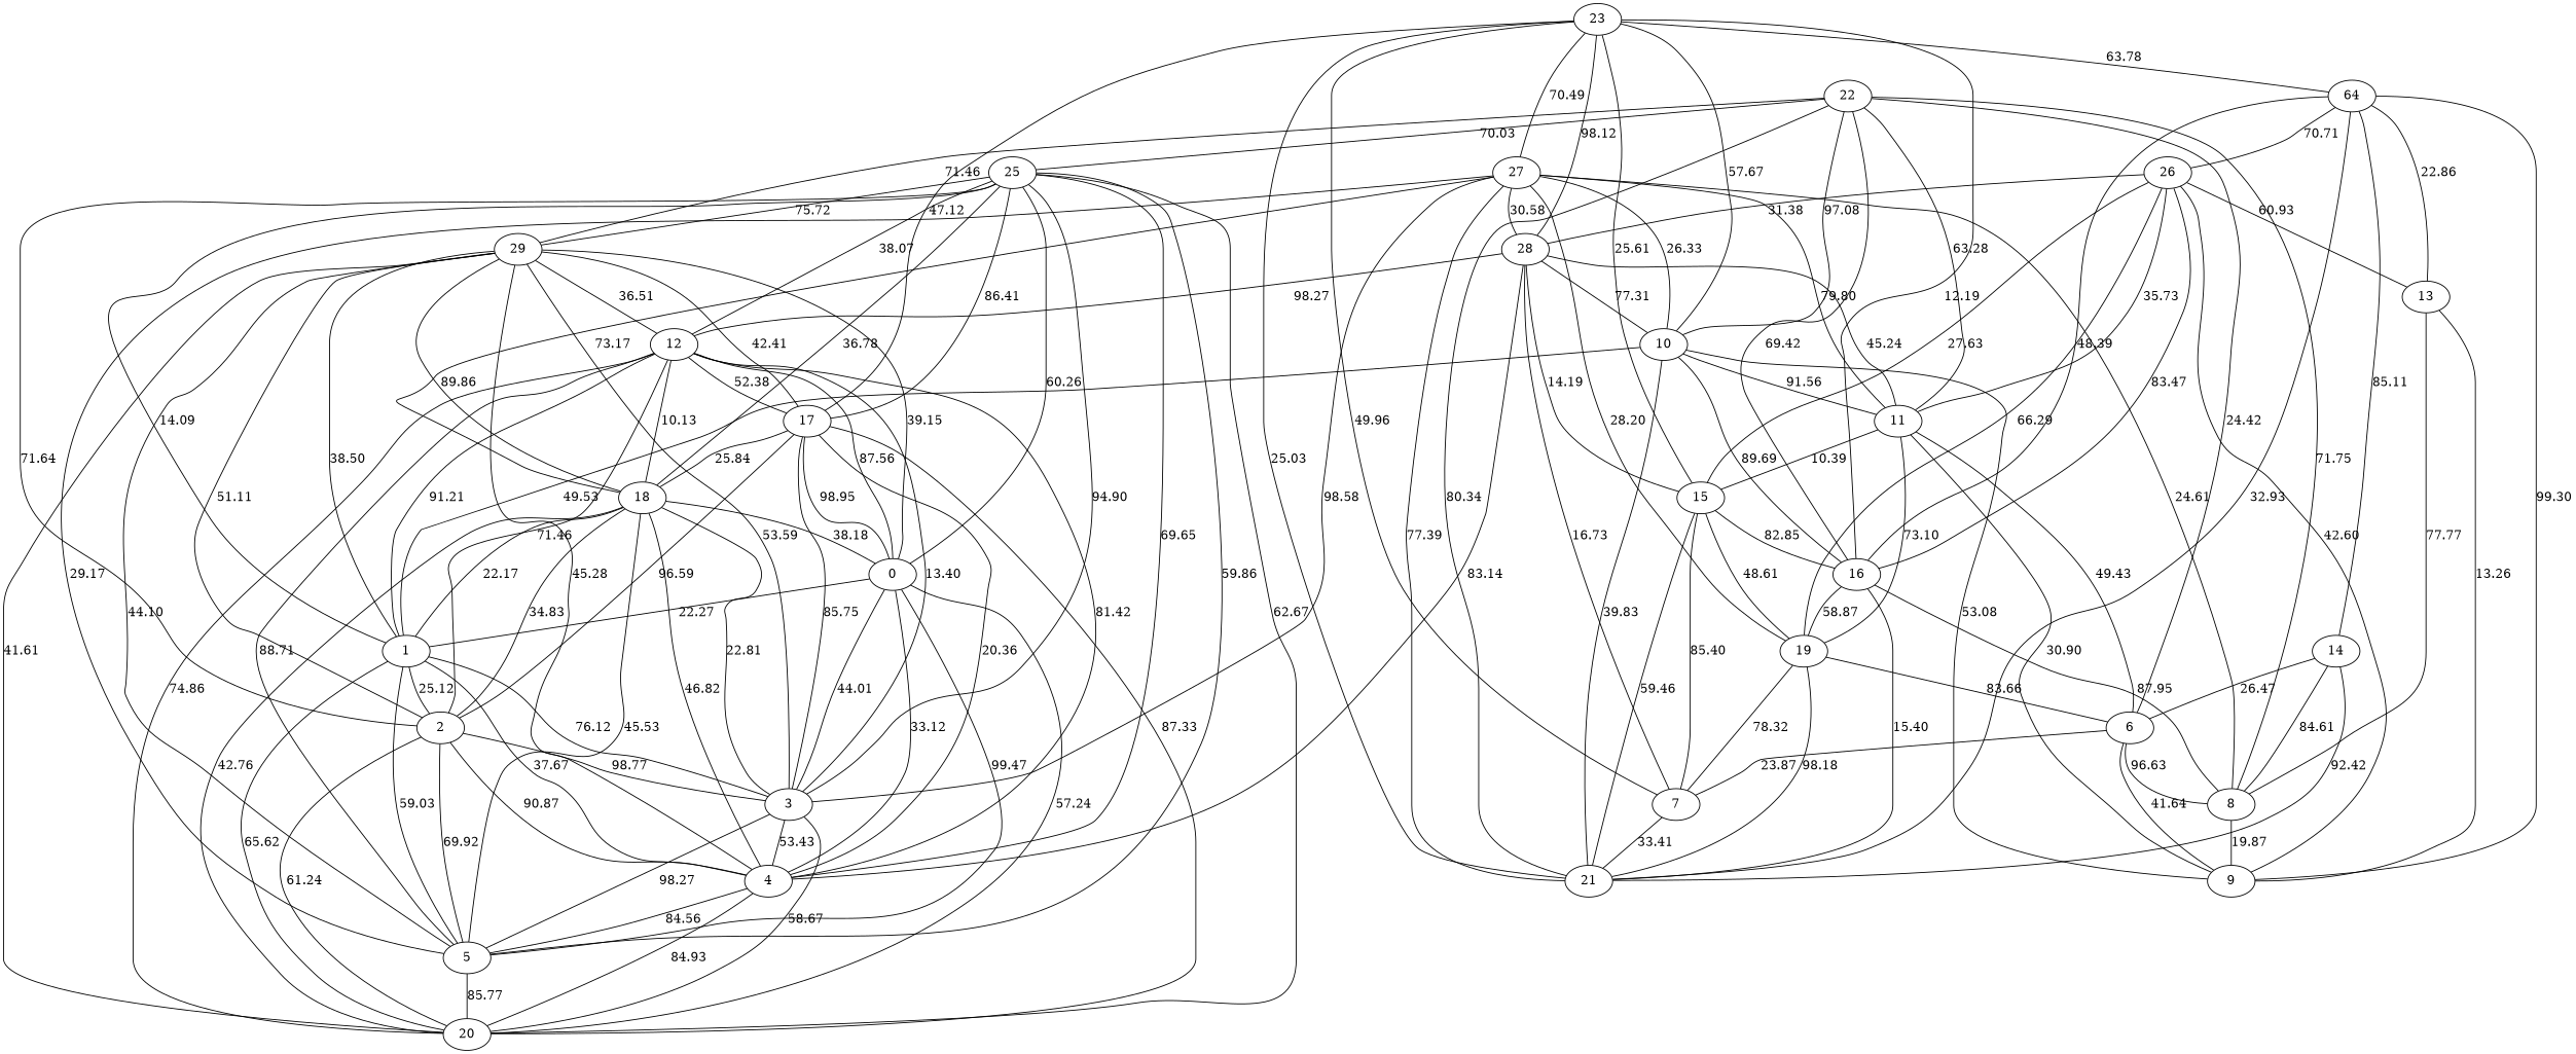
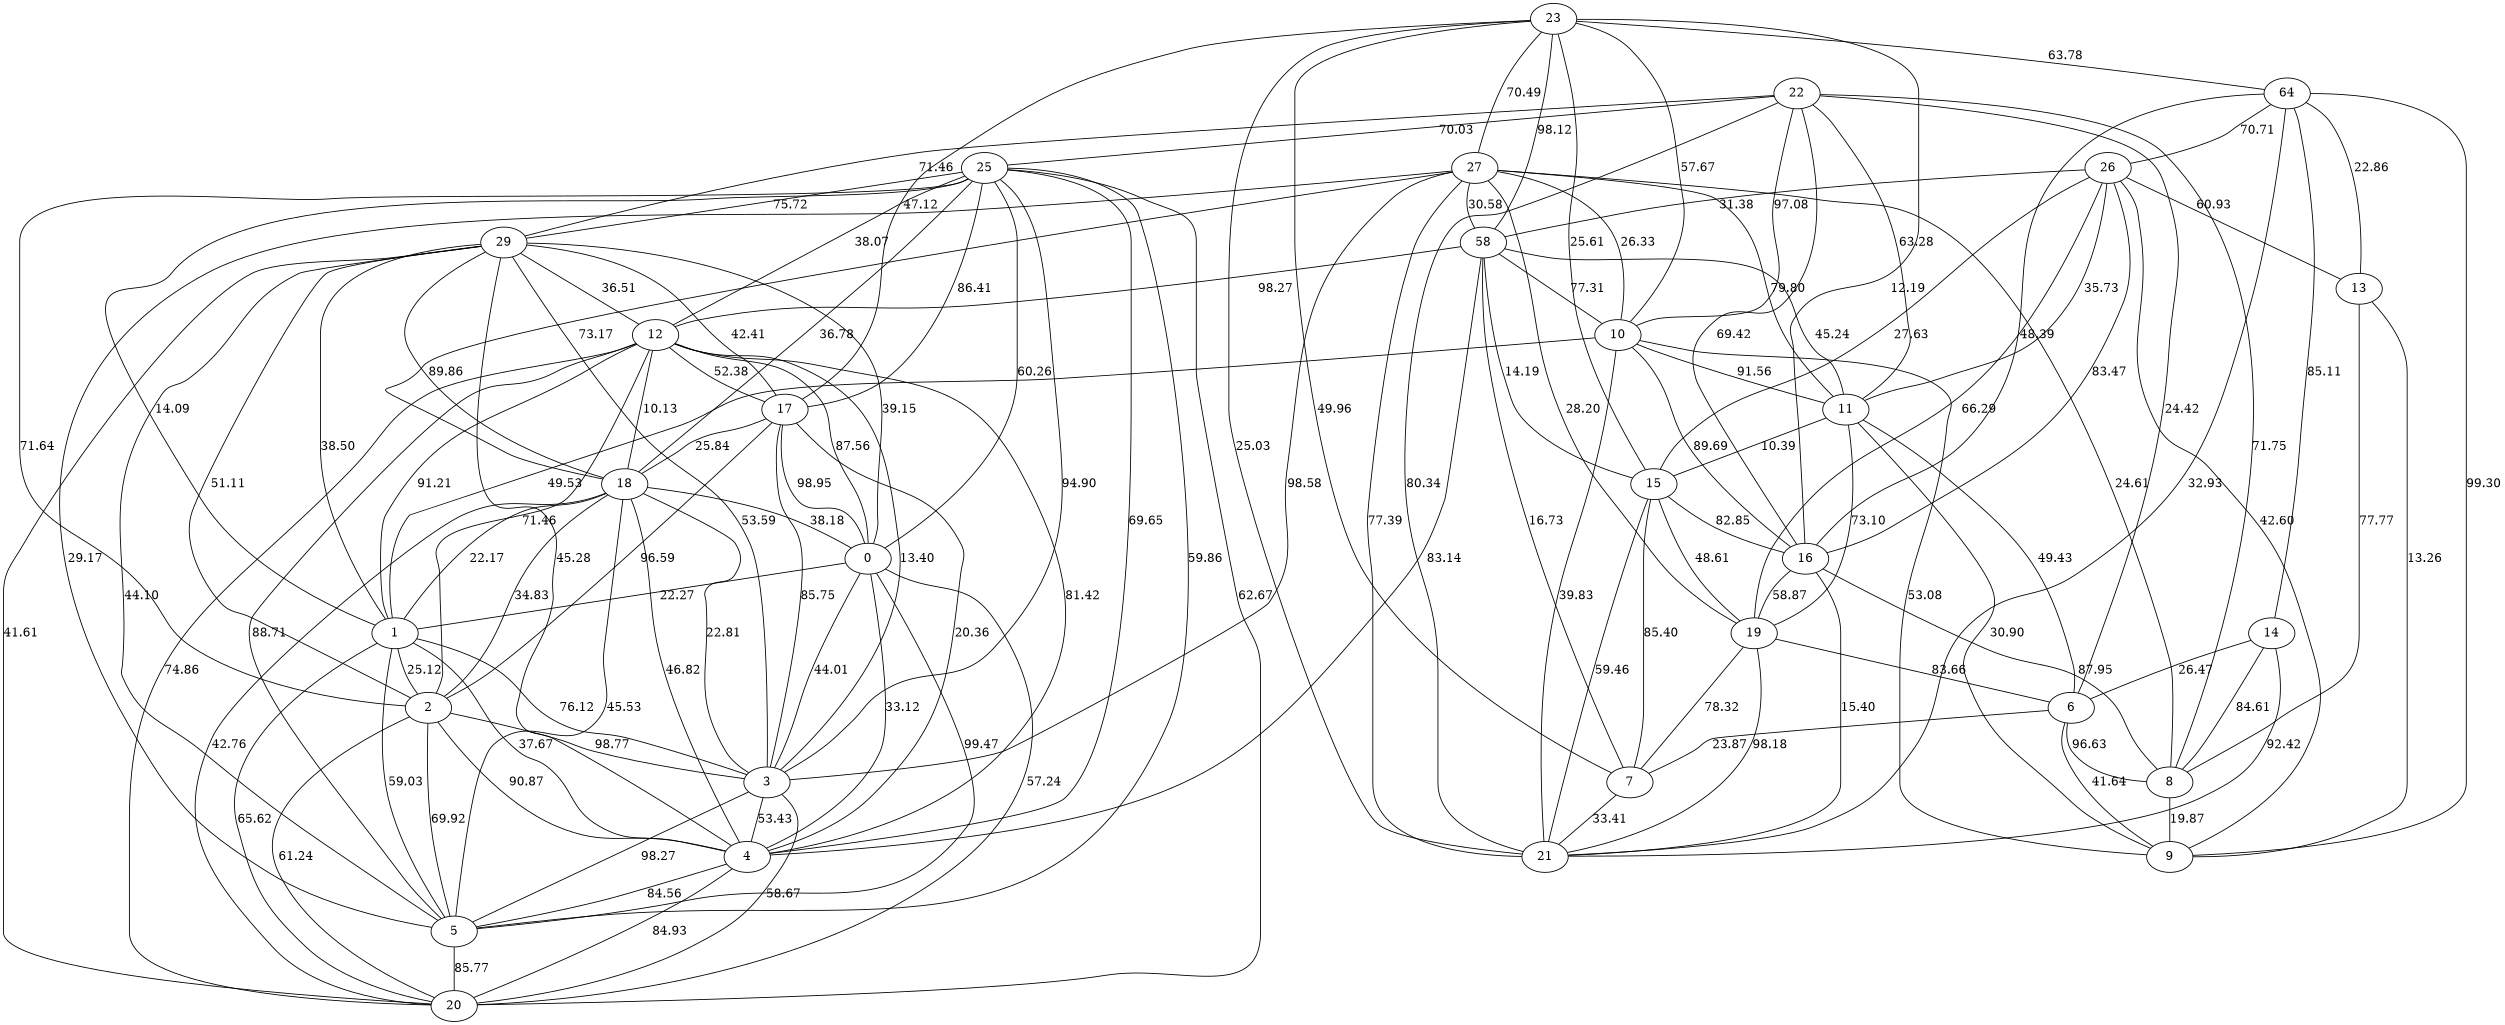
  graph {
    22
    29
    25
    11
    10
    16
    21
    8
    6
    17
    2
    1
    0
    12
    3
    20
    4
    18
    5
    15
    9
    19
    7
    23
    27
-   28
+   28 [label=58]
    n27 [label=64]
    26
    14
    13
    22 -- 29 [label=71.46]
    22 -- 25 [label=70.03]
    22 -- 11 [label=63.28]
    22 -- 10 [label=97.08]
    22 -- 16 [label=69.42]
    22 -- 21 [label=80.34]
    22 -- 8 [label=71.75]
    22 -- 6 [label=24.42]
    29 -- 17 [label=42.41]
    29 -- 2 [label=51.11]
    29 -- 1 [label=38.50]
    29 -- 0 [label=39.15]
    29 -- 12 [label=36.51]
    29 -- 3 [label=53.59]
    29 -- 20 [label=41.61]
    29 -- 4 [label=45.28]
    29 -- 18 [label=89.86]
    29 -- 5 [label=44.10]
    25 -- 29 [label=75.72]
    25 -- 17 [label=86.41]
    25 -- 2 [label=71.64]
    25 -- 1 [label=14.09]
    25 -- 0 [label=60.26]
    25 -- 12 [label=38.07]
    25 -- 3 [label=94.90]
    25 -- 20 [label=62.67]
    25 -- 4 [label=69.65]
    25 -- 18 [label=36.78]
    25 -- 5 [label=59.86]
    11 -- 6 [label=49.43]
    11 -- 15 [label=10.39]
    11 -- 9 [label=30.90]
    11 -- 19 [label=73.10]
    10 -- 11 [label=91.56]
    10 -- 16 [label=89.69]
    10 -- 21 [label=39.83]
    10 -- 1 [label=49.53]
    10 -- 9 [label=53.08]
    16 -- 21 [label=15.40]
    16 -- 8 [label=87.95]
    16 -- 19 [label=58.87]
    8 -- 9 [label=19.87]
    6 -- 8 [label=96.63]
    6 -- 9 [label=41.64]
    6 -- 7 [label=23.87]
    17 -- 2 [label=96.59]
    17 -- 0 [label=98.95]
    17 -- 3 [label=85.75]
-   17 -- 20 [label=87.33]
    17 -- 4 [label=20.36]
    17 -- 18 [label=25.84]
    2 -- 3 [label=98.77]
    2 -- 20 [label=61.24]
    2 -- 4 [label=90.87]
    2 -- 5 [label=69.92]
    1 -- 2 [label=25.12]
    1 -- 3 [label=76.12]
    1 -- 20 [label=65.62]
    1 -- 4 [label=37.67]
    1 -- 5 [label=59.03]
    0 -- 1 [label=22.27]
    0 -- 3 [label=44.01]
    0 -- 20 [label=57.24]
    0 -- 4 [label=33.12]
    0 -- 5 [label=99.47]
    12 -- 17 [label=52.38]
    12 -- 2 [label=71.46]
    12 -- 1 [label=91.21]
    12 -- 0 [label=87.56]
    12 -- 3 [label=13.40]
    12 -- 20 [label=74.86]
    12 -- 4 [label=81.42]
    12 -- 18 [label=10.13]
    12 -- 5 [label=88.71]
    3 -- 20 [label=58.67]
    3 -- 4 [label=53.43]
    3 -- 5 [label=98.27]
    4 -- 20 [label=84.93]
    4 -- 5 [label=84.56]
    18 -- 2 [label=34.83]
    18 -- 1 [label=22.17]
    18 -- 0 [label=38.18]
    18 -- 3 [label=22.81]
    18 -- 20 [label=42.76]
    18 -- 4 [label=46.82]
    18 -- 5 [label=45.53]
    5 -- 20 [label=85.77]
    15 -- 16 [label=82.85]
    15 -- 21 [label=59.46]
    15 -- 19 [label=48.61]
    15 -- 7 [label=85.40]
    19 -- 21 [label=98.18]
    19 -- 6 [label=83.66]
    19 -- 7 [label=78.32]
    7 -- 21 [label=33.41]
    23 -- 10 [label=57.67]
    23 -- 16 [label=12.19]
    23 -- 21 [label=25.03]
    23 -- 17 [label=47.12]
    23 -- 15 [label=25.61]
    23 -- 7 [label=49.96]
    23 -- 27 [label=70.49]
    23 -- 28 [label=98.12]
    23 -- n27 [label=63.78]
    27 -- 11 [label=79.80]
    27 -- 10 [label=26.33]
    27 -- 21 [label=77.39]
    27 -- 8 [label=24.61]
    27 -- 3 [label=98.58]
    27 -- 18 [label=73.17]
    27 -- 5 [label=29.17]
    27 -- 19 [label=28.20]
    27 -- 28 [label=30.58]
    28 -- 11 [label=45.24]
    28 -- 10 [label=77.31]
    28 -- 12 [label=98.27]
    28 -- 4 [label=83.14]
    28 -- 15 [label=14.19]
    28 -- 7 [label=16.73]
    n27 -- 16 [label=48.39]
    n27 -- 21 [label=32.93]
    n27 -- 9 [label=99.30]
    n27 -- 26 [label=70.71]
    n27 -- 14 [label=85.11]
    n27 -- 13 [label=22.86]
    26 -- 11 [label=35.73]
    26 -- 16 [label=83.47]
    26 -- 15 [label=27.63]
    26 -- 9 [label=42.60]
    26 -- 19 [label=66.29]
    26 -- 28 [label=31.38]
    26 -- 13 [label=60.93]
    14 -- 21 [label=92.42]
    14 -- 8 [label=84.61]
    14 -- 6 [label=26.47]
    13 -- 8 [label=77.77]
    13 -- 9 [label=13.26]
  }
